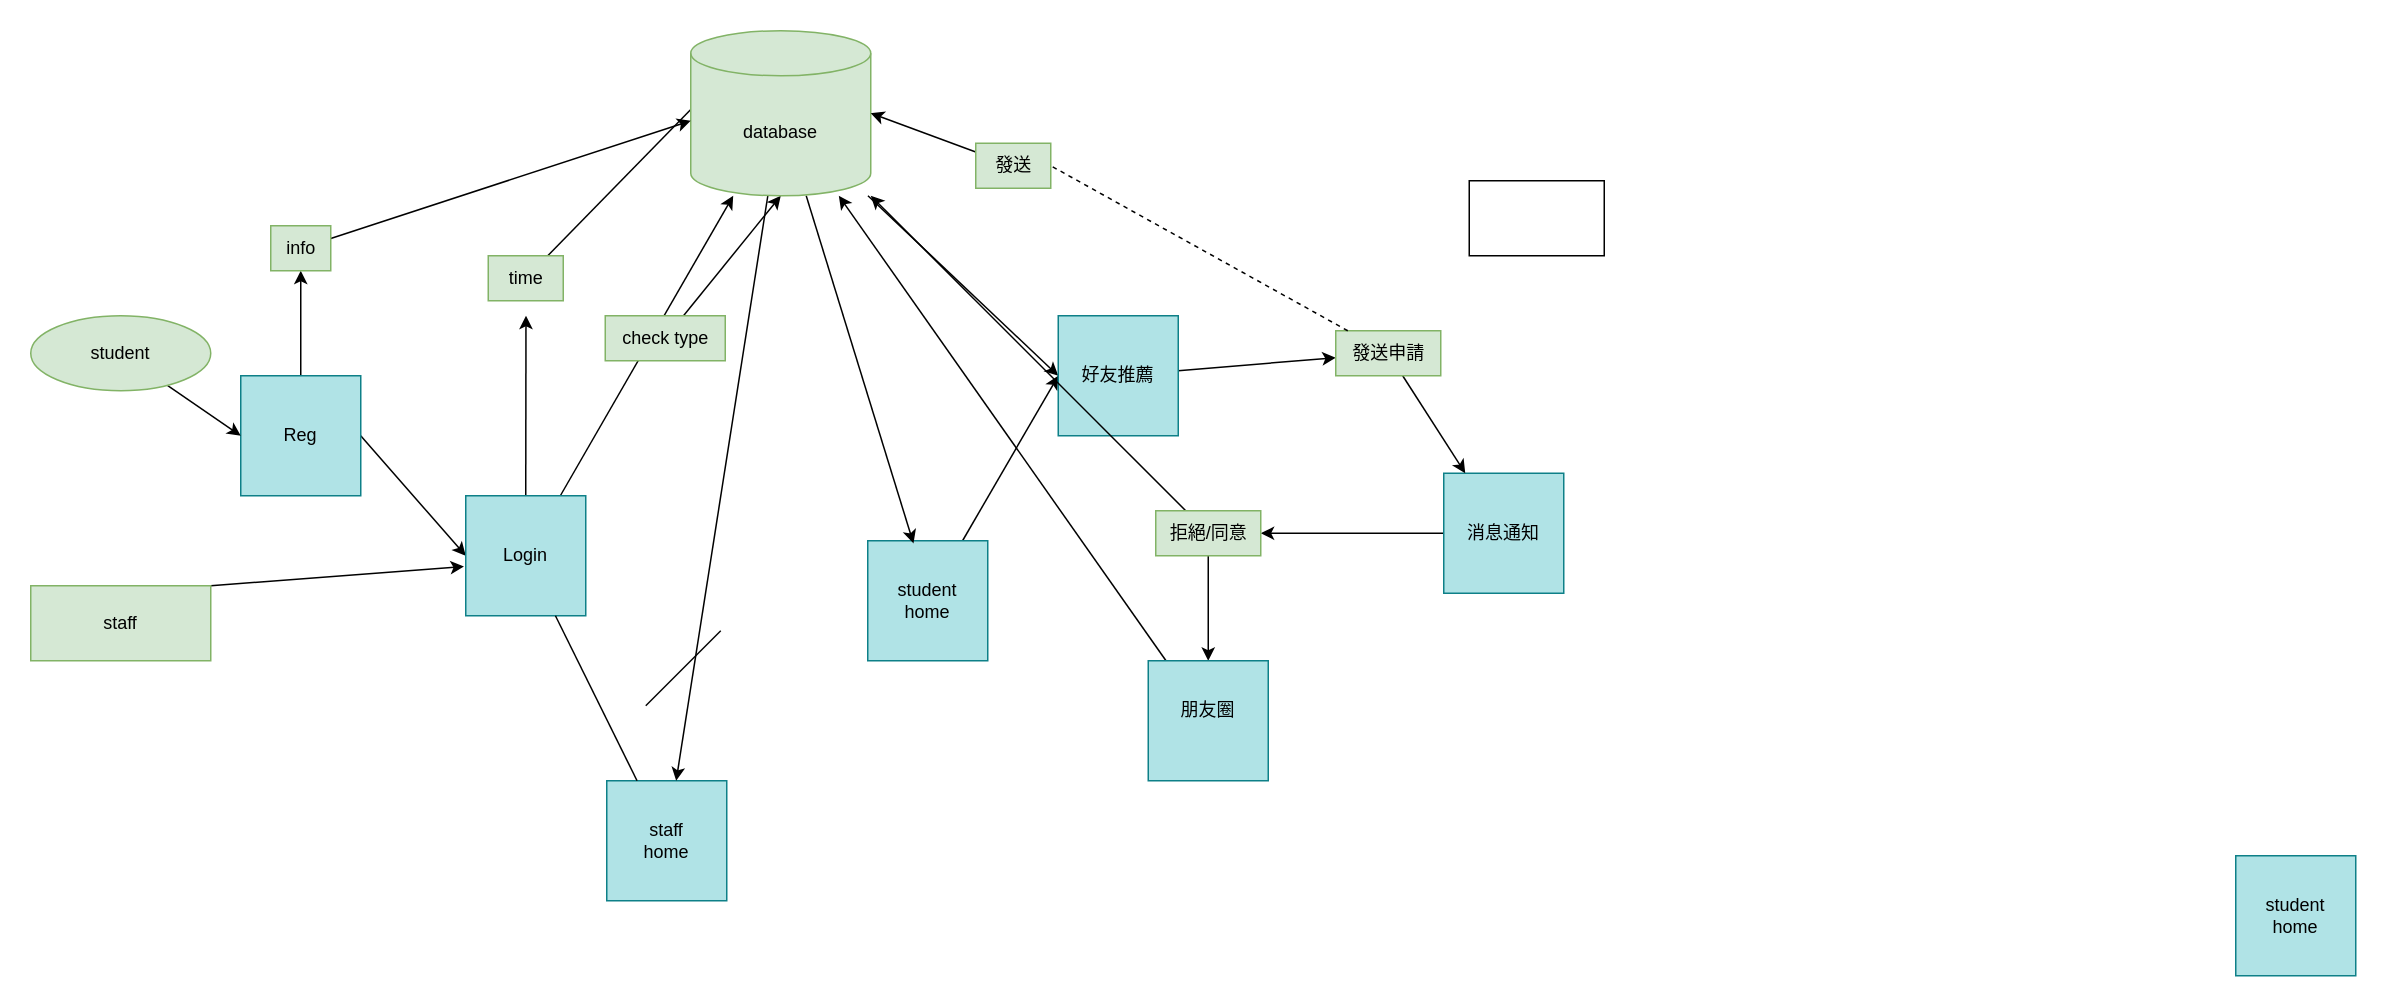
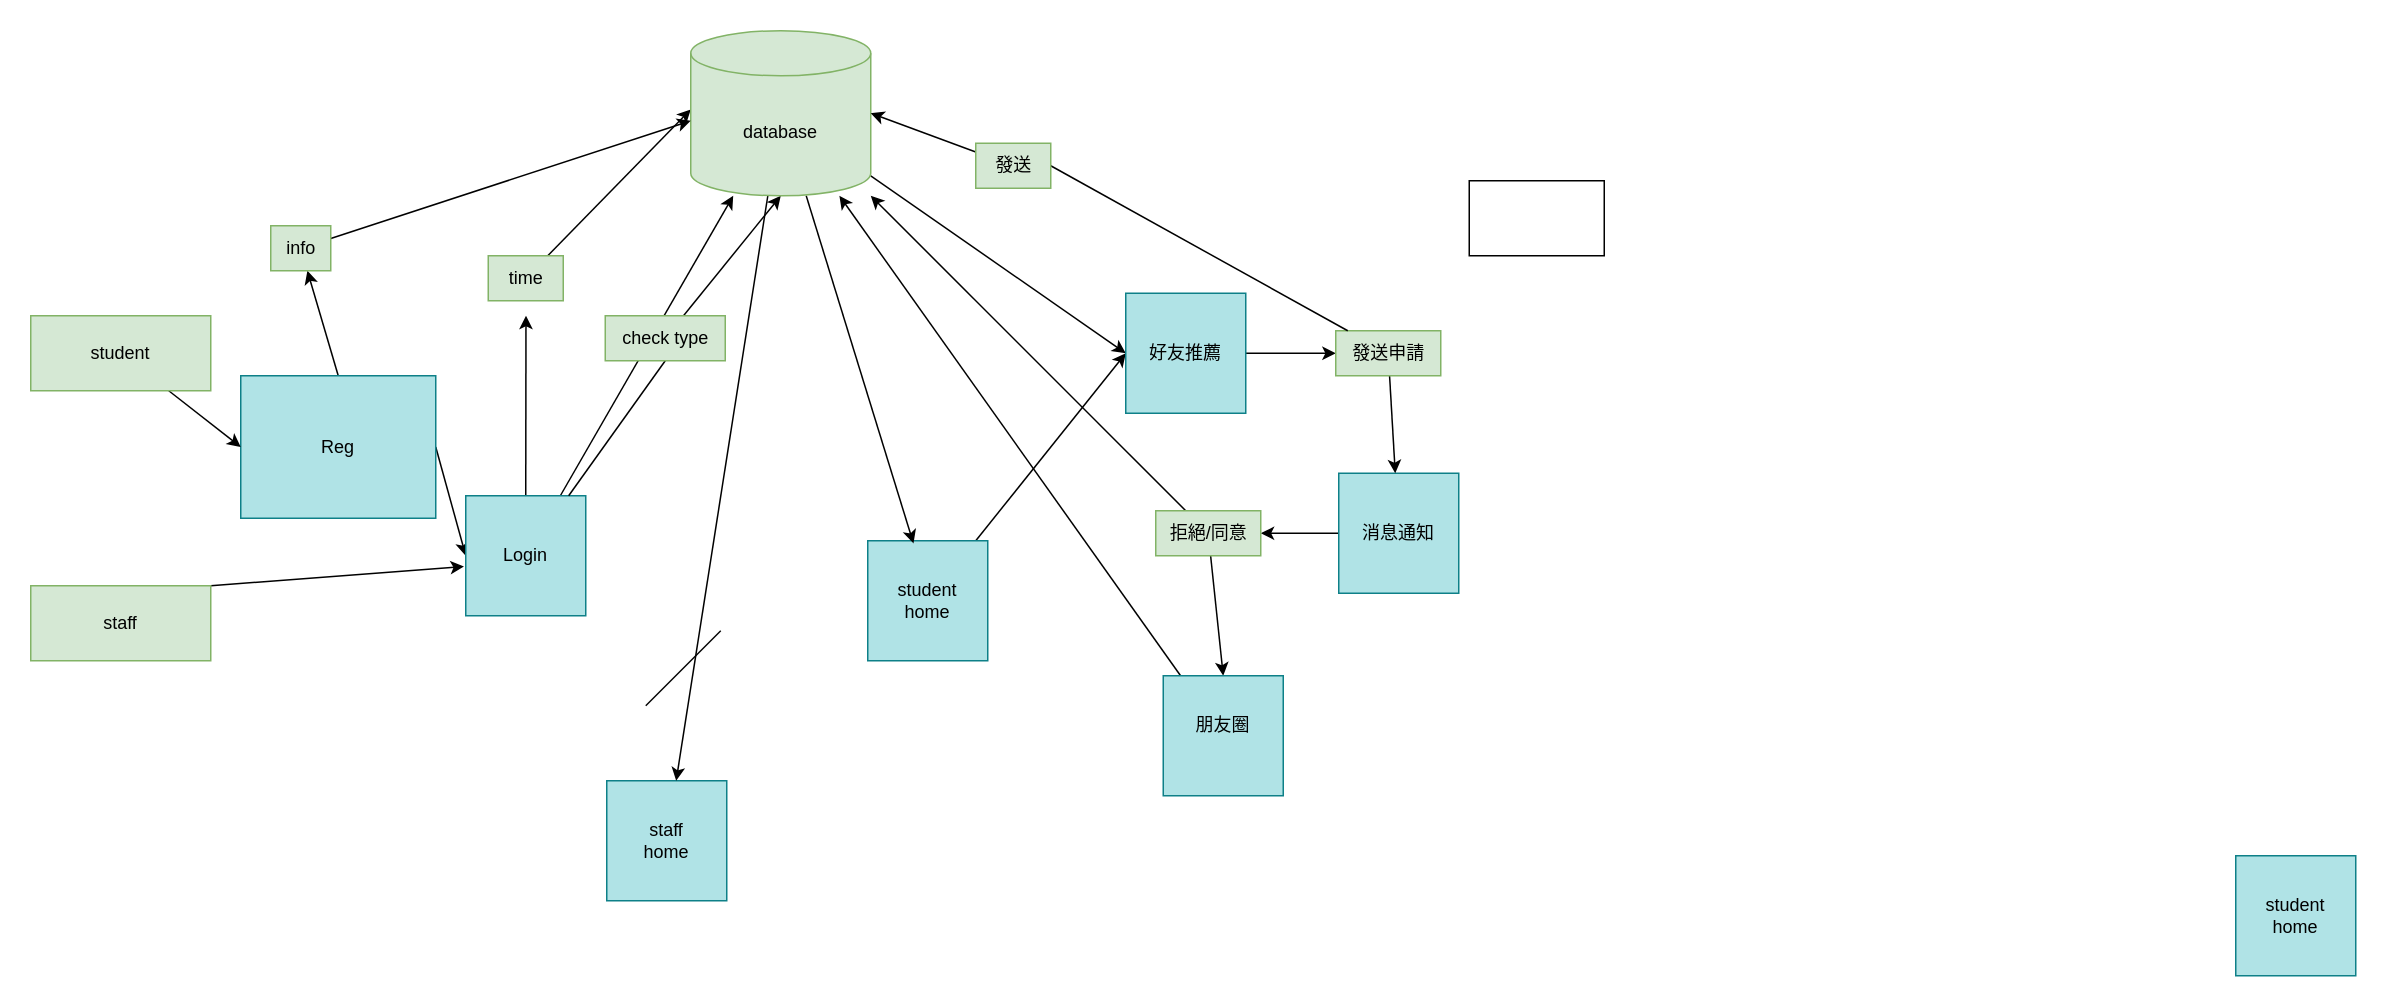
  <mxCell id="0" />
  <mxCell id="1" parent="0" />
  <mxCell id="2" style="edgeStyle=none;html=1;exitX=1;exitY=0.5;exitDx=0;exitDy=0;entryX=0;entryY=0.5;entryDx=0;entryDy=0;strokeColor=#000000;fontColor=#000000;" parent="1" source="4" target="8" edge="1"><mxGeometry relative="1" as="geometry" /></mxCell>
  <mxCell id="3" style="edgeStyle=none;html=1;exitX=0.5;exitY=0;exitDx=0;exitDy=0;strokeColor=#000000;fontColor=#000000;" parent="1" source="4" target="25" edge="1"><mxGeometry relative="1" as="geometry" /></mxCell>
- <mxCell id="4" value="&lt;font color=&quot;#000000&quot;&gt;Reg&lt;/font&gt;" style="whiteSpace=wrap;html=1;aspect=fixed;fillColor=#b0e3e6;strokeColor=#0e8088;" parent="1" vertex="1"><mxGeometry x="160" y="250" width="80" height="80" as="geometry" /></mxCell>
+ <mxCell id="4" value="&lt;font color=&quot;#000000&quot;&gt;Reg&lt;/font&gt;" style="whiteSpace=wrap;html=1;aspect=fixed;fillColor=#b0e3e6;strokeColor=#0e8088;" parent="1" vertex="1"><mxGeometry x="160" y="250" width="130" height="95" as="geometry" /></mxCell>
  <mxCell id="5" style="edgeStyle=none;html=1;exitX=0.5;exitY=0;exitDx=0;exitDy=0;strokeColor=#000000;fontColor=#000000;" parent="1" source="8" edge="1"><mxGeometry relative="1" as="geometry"><mxPoint x="350.158" y="210" as="targetPoint" /></mxGeometry></mxCell>
  <mxCell id="6" style="edgeStyle=none;html=1;strokeColor=#000000;fontColor=#000000;" parent="1" source="8" target="23" edge="1"><mxGeometry relative="1" as="geometry" /></mxCell>
  <mxCell id="7" style="edgeStyle=none;html=1;entryX=0.5;entryY=1;entryDx=0;entryDy=0;entryPerimeter=0;strokeColor=#000000;fontColor=#000000;startArrow=none;" parent="1" source="35" target="23" edge="1"><mxGeometry relative="1" as="geometry" /></mxCell>
  <mxCell id="8" value="&lt;font color=&quot;#000000&quot;&gt;Login&lt;/font&gt;" style="whiteSpace=wrap;html=1;aspect=fixed;fillColor=#b0e3e6;strokeColor=#0e8088;" parent="1" vertex="1"><mxGeometry x="310" y="330" width="80" height="80" as="geometry" /></mxCell>
  <mxCell id="9" value="" style="endArrow=none;html=1;fontColor=#000000;" parent="1" edge="1"><mxGeometry width="50" height="50" relative="1" as="geometry"><mxPoint x="430" y="470" as="sourcePoint" /><mxPoint x="480" y="420" as="targetPoint" /></mxGeometry></mxCell>
  <mxCell id="10" style="edgeStyle=none;html=1;entryX=0;entryY=0.5;entryDx=0;entryDy=0;strokeColor=#000000;fontColor=#000000;" parent="1" source="11" target="27" edge="1"><mxGeometry relative="1" as="geometry" /></mxCell>
  <mxCell id="11" value="&lt;font color=&quot;#000000&quot;&gt;student&lt;br&gt;home&lt;br&gt;&lt;/font&gt;" style="whiteSpace=wrap;html=1;aspect=fixed;fillColor=#b0e3e6;strokeColor=#0e8088;" parent="1" vertex="1"><mxGeometry x="578" y="360" width="80" height="80" as="geometry" /></mxCell>
  <mxCell id="12" style="edgeStyle=none;html=1;entryX=0;entryY=0.5;entryDx=0;entryDy=0;strokeColor=#000000;fontColor=#000000;" parent="1" source="13" target="4" edge="1"><mxGeometry relative="1" as="geometry" /></mxCell>
- <mxCell id="13" value="&lt;font color=&quot;#000000&quot;&gt;student&lt;/font&gt;" style="ellipse;whiteSpace=wrap;html=1;fillColor=#d5e8d4;strokeColor=#82b366;" parent="1" vertex="1"><mxGeometry x="20" y="210" width="120" height="50" as="geometry" /></mxCell>
+ <mxCell id="13" value="&lt;font color=&quot;#000000&quot;&gt;student&lt;/font&gt;" style="rounded=0;whiteSpace=wrap;html=1;fillColor=#d5e8d4;strokeColor=#82b366;" parent="1" vertex="1"><mxGeometry x="20" y="210" width="120" height="50" as="geometry" /></mxCell>
  <mxCell id="14" style="edgeStyle=none;html=1;exitX=1;exitY=0;exitDx=0;exitDy=0;entryX=-0.015;entryY=0.59;entryDx=0;entryDy=0;strokeColor=#000000;fontColor=#000000;entryPerimeter=0;" parent="1" source="15" target="8" edge="1"><mxGeometry relative="1" as="geometry" /></mxCell>
  <mxCell id="15" value="&lt;font color=&quot;#000000&quot;&gt;staff&lt;/font&gt;" style="rounded=0;whiteSpace=wrap;html=1;fillColor=#d5e8d4;strokeColor=#82b366;" parent="1" vertex="1"><mxGeometry x="20" y="390" width="120" height="50" as="geometry" /></mxCell>
  <mxCell id="16" value="&lt;font color=&quot;#000000&quot;&gt;staff&lt;br&gt;home&lt;br&gt;&lt;/font&gt;" style="whiteSpace=wrap;html=1;aspect=fixed;fillColor=#b0e3e6;strokeColor=#0e8088;" parent="1" vertex="1"><mxGeometry x="404" y="520" width="80" height="80" as="geometry" /></mxCell>
  <mxCell id="17" value="&lt;font color=&quot;#000000&quot;&gt;student&lt;br&gt;home&lt;br&gt;&lt;/font&gt;" style="whiteSpace=wrap;html=1;aspect=fixed;fillColor=#b0e3e6;strokeColor=#0e8088;" parent="1" vertex="1"><mxGeometry x="1490" y="570" width="80" height="80" as="geometry" /></mxCell>
- <mxCell id="18" style="edgeStyle=none;html=1;entryX=0;entryY=0;entryDx=0;entryDy=52.5;entryPerimeter=0;strokeColor=#000000;fontColor=#000000;endArrow=none;" parent="1" source="19" target="23" edge="1"><mxGeometry relative="1" as="geometry" /></mxCell>
+ <mxCell id="18" style="edgeStyle=none;html=1;entryX=0;entryY=0;entryDx=0;entryDy=52.5;entryPerimeter=0;strokeColor=#000000;fontColor=#000000;" parent="1" source="19" target="23" edge="1"><mxGeometry relative="1" as="geometry" /></mxCell>
  <mxCell id="19" value="&lt;font color=&quot;#000000&quot;&gt;time&lt;/font&gt;" style="text;html=1;align=center;verticalAlign=middle;resizable=0;points=[];autosize=1;strokeColor=#82b366;fillColor=#d5e8d4;" parent="1" vertex="1"><mxGeometry x="325" y="170" width="50" height="30" as="geometry" /></mxCell>
  <mxCell id="20" style="edgeStyle=none;html=1;entryX=0;entryY=0.5;entryDx=0;entryDy=0;strokeColor=#000000;fontColor=#000000;" parent="1" source="23" target="27" edge="1"><mxGeometry relative="1" as="geometry" /></mxCell>
  <mxCell id="21" style="edgeStyle=none;html=1;strokeColor=#000000;fontColor=#000000;" parent="1" source="23" target="16" edge="1"><mxGeometry relative="1" as="geometry" /></mxCell>
  <mxCell id="22" style="edgeStyle=none;html=1;entryX=0.381;entryY=0.022;entryDx=0;entryDy=0;entryPerimeter=0;strokeColor=#000000;fontColor=#000000;" parent="1" source="23" target="11" edge="1"><mxGeometry relative="1" as="geometry" /></mxCell>
  <mxCell id="23" value="&lt;font color=&quot;#000000&quot;&gt;database&lt;/font&gt;" style="shape=cylinder3;whiteSpace=wrap;html=1;boundedLbl=1;backgroundOutline=1;size=15;fillColor=#d5e8d4;strokeColor=#82b366;" parent="1" vertex="1"><mxGeometry x="460" y="20" width="120" height="110" as="geometry" /></mxCell>
  <mxCell id="24" style="edgeStyle=none;html=1;strokeColor=#000000;fontColor=#000000;" parent="1" source="25" edge="1"><mxGeometry relative="1" as="geometry"><mxPoint x="460" y="80" as="targetPoint" /></mxGeometry></mxCell>
  <mxCell id="25" value="&lt;font color=&quot;#000000&quot;&gt;info&lt;/font&gt;" style="text;html=1;align=center;verticalAlign=middle;resizable=0;points=[];autosize=1;strokeColor=#82b366;fillColor=#d5e8d4;" parent="1" vertex="1"><mxGeometry x="180" y="150" width="40" height="30" as="geometry" /></mxCell>
  <mxCell id="26" style="edgeStyle=none;html=1;strokeColor=#000000;fontColor=#000000;" parent="1" source="27" target="33" edge="1"><mxGeometry relative="1" as="geometry" /></mxCell>
- <mxCell id="27" value="&lt;font color=&quot;#000000&quot;&gt;好友推薦&lt;br&gt;&lt;/font&gt;" style="whiteSpace=wrap;html=1;aspect=fixed;fillColor=#b0e3e6;strokeColor=#0e8088;" parent="1" vertex="1"><mxGeometry x="705" y="210" width="80" height="80" as="geometry" /></mxCell>
+ <mxCell id="27" value="&lt;font color=&quot;#000000&quot;&gt;好友推薦&lt;br&gt;&lt;/font&gt;" style="whiteSpace=wrap;html=1;aspect=fixed;fillColor=#b0e3e6;strokeColor=#0e8088;" parent="1" vertex="1"><mxGeometry x="750" y="195" width="80" height="80" as="geometry" /></mxCell>
  <mxCell id="28" style="edgeStyle=none;html=1;strokeColor=#000000;fontColor=#000000;" parent="1" source="29" target="40" edge="1"><mxGeometry relative="1" as="geometry" /></mxCell>
- <mxCell id="29" value="&lt;font color=&quot;#000000&quot;&gt;消息通知&lt;br&gt;&lt;/font&gt;" style="whiteSpace=wrap;html=1;aspect=fixed;fillColor=#b0e3e6;strokeColor=#0e8088;" parent="1" vertex="1"><mxGeometry x="962" y="315" width="80" height="80" as="geometry" /></mxCell>
+ <mxCell id="29" value="&lt;font color=&quot;#000000&quot;&gt;消息通知&lt;br&gt;&lt;/font&gt;" style="whiteSpace=wrap;html=1;aspect=fixed;fillColor=#b0e3e6;strokeColor=#0e8088;" parent="1" vertex="1"><mxGeometry x="892" y="315" width="80" height="80" as="geometry" /></mxCell>
  <mxCell id="30" value="" style="whiteSpace=wrap;html=1;fontColor=#000000;" parent="1" vertex="1"><mxGeometry x="979" y="120" width="90" height="50" as="geometry" /></mxCell>
  <mxCell id="31" style="edgeStyle=none;html=1;entryX=1;entryY=0.5;entryDx=0;entryDy=0;entryPerimeter=0;strokeColor=#000000;fontColor=#000000;startArrow=none;" parent="1" source="37" target="23" edge="1"><mxGeometry relative="1" as="geometry" /></mxCell>
  <mxCell id="32" style="edgeStyle=none;html=1;strokeColor=#000000;fontColor=#000000;" parent="1" source="33" target="29" edge="1"><mxGeometry relative="1" as="geometry" /></mxCell>
  <mxCell id="33" value="&lt;font color=&quot;#000000&quot;&gt;發送申請&lt;/font&gt;" style="text;html=1;align=center;verticalAlign=middle;resizable=0;points=[];autosize=1;strokeColor=#82b366;fillColor=#d5e8d4;" parent="1" vertex="1"><mxGeometry x="890" y="220" width="70" height="30" as="geometry" /></mxCell>
- <mxCell id="34" value="" style="edgeStyle=none;html=1;strokeColor=#000000;fontColor=#000000;endArrow=none;" parent="1" source="8" target="16" edge="1"><mxGeometry relative="1" as="geometry"><mxPoint x="378.333" y="330" as="sourcePoint" /><mxPoint x="520" y="130" as="targetPoint" /></mxGeometry></mxCell>
+ <mxCell id="34" value="" style="edgeStyle=none;html=1;entryX=0.5;entryY=1;entryDx=0;entryDy=0;entryPerimeter=0;strokeColor=#000000;fontColor=#000000;endArrow=none;" parent="1" source="8" target="35" edge="1"><mxGeometry relative="1" as="geometry"><mxPoint x="378.333" y="330" as="sourcePoint" /><mxPoint x="520" y="130" as="targetPoint" /></mxGeometry></mxCell>
  <mxCell id="35" value="&lt;font color=&quot;#000000&quot;&gt;check type&lt;/font&gt;" style="text;html=1;align=center;verticalAlign=middle;resizable=0;points=[];autosize=1;strokeColor=#82b366;fillColor=#d5e8d4;" parent="1" vertex="1"><mxGeometry x="403" y="210" width="80" height="30" as="geometry" /></mxCell>
- <mxCell id="36" value="" style="edgeStyle=none;html=1;entryX=1;entryY=0.5;entryDx=0;entryDy=0;entryPerimeter=0;strokeColor=#000000;fontColor=#000000;endArrow=none;dashed=1;" parent="1" source="33" target="37" edge="1"><mxGeometry relative="1" as="geometry"><mxPoint x="892.656" y="220" as="sourcePoint" /><mxPoint x="580" y="75" as="targetPoint" /></mxGeometry></mxCell>
+ <mxCell id="36" value="" style="edgeStyle=none;html=1;entryX=1;entryY=0.5;entryDx=0;entryDy=0;entryPerimeter=0;strokeColor=#000000;fontColor=#000000;endArrow=none;" parent="1" source="33" target="37" edge="1"><mxGeometry relative="1" as="geometry"><mxPoint x="892.656" y="220" as="sourcePoint" /><mxPoint x="580" y="75" as="targetPoint" /></mxGeometry></mxCell>
  <mxCell id="37" value="&lt;font color=&quot;#000000&quot;&gt;發送&lt;br&gt;&lt;/font&gt;" style="text;html=1;align=center;verticalAlign=middle;resizable=0;points=[];autosize=1;strokeColor=#82b366;fillColor=#d5e8d4;" parent="1" vertex="1"><mxGeometry x="650" y="95" width="50" height="30" as="geometry" /></mxCell>
  <mxCell id="38" style="edgeStyle=none;html=1;strokeColor=#000000;fontColor=#000000;" parent="1" source="40" edge="1"><mxGeometry relative="1" as="geometry"><mxPoint x="580" y="130" as="targetPoint" /></mxGeometry></mxCell>
  <mxCell id="39" style="edgeStyle=none;html=1;entryX=0.5;entryY=0;entryDx=0;entryDy=0;strokeColor=#000000;fontColor=#000000;" parent="1" source="40" target="42" edge="1"><mxGeometry relative="1" as="geometry" /></mxCell>
  <mxCell id="40" value="&lt;font color=&quot;#000000&quot;&gt;拒絕/同意&lt;/font&gt;" style="text;html=1;align=center;verticalAlign=middle;resizable=0;points=[];autosize=1;strokeColor=#82b366;fillColor=#d5e8d4;" parent="1" vertex="1"><mxGeometry x="770" y="340" width="70" height="30" as="geometry" /></mxCell>
  <mxCell id="41" style="edgeStyle=none;html=1;strokeColor=#000000;fontColor=#000000;" parent="1" source="42" target="23" edge="1"><mxGeometry relative="1" as="geometry" /></mxCell>
- <mxCell id="42" value="&lt;font color=&quot;#000000&quot;&gt;朋友圈&lt;br&gt;&lt;br&gt;&lt;/font&gt;" style="whiteSpace=wrap;html=1;aspect=fixed;fillColor=#b0e3e6;strokeColor=#0e8088;" parent="1" vertex="1"><mxGeometry x="765" y="440" width="80" height="80" as="geometry" /></mxCell>
+ <mxCell id="42" value="&lt;font color=&quot;#000000&quot;&gt;朋友圈&lt;br&gt;&lt;br&gt;&lt;/font&gt;" style="whiteSpace=wrap;html=1;aspect=fixed;fillColor=#b0e3e6;strokeColor=#0e8088;" parent="1" vertex="1"><mxGeometry x="775" y="450" width="80" height="80" as="geometry" /></mxCell>
